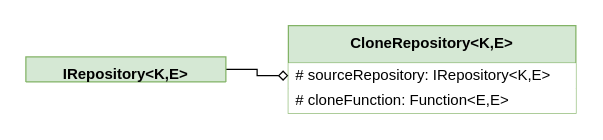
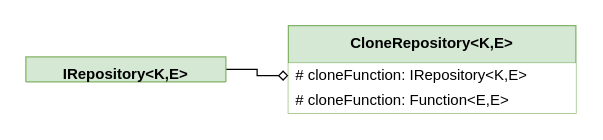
  <mxCell id="0" />
  <mxCell id="1" parent="0" />
  <mxCell id="2" value="&lt;b&gt;CloneRepository&amp;lt;K,E&amp;gt;&lt;/b&gt;" style="swimlane;fontStyle=0;align=center;verticalAlign=top;childLayout=stackLayout;horizontal=1;startSize=30;horizontalStack=0;resizeParent=1;resizeParentMax=0;resizeLast=0;collapsible=0;marginBottom=0;html=1;whiteSpace=wrap;fillColor=#d5e8d4;strokeColor=#82b366;" parent="1" vertex="1"><mxGeometry x="230" y="20" width="230" height="70" as="geometry" /></mxCell>
- <mxCell id="3" value="# sourceRepository: IRepository&amp;lt;K,E&amp;gt;" style="text;html=1;align=left;verticalAlign=middle;spacingLeft=4;spacingRight=4;overflow=hidden;rotatable=0;points=[[0,0.5],[1,0.5]];portConstraint=eastwest;whiteSpace=wrap;fillColor=default;" parent="2" vertex="1"><mxGeometry y="30" width="230" height="20" as="geometry" /></mxCell>
+ <mxCell id="3" value="# cloneFunction: IRepository&amp;lt;K,E&amp;gt;" style="text;html=1;align=left;verticalAlign=middle;spacingLeft=4;spacingRight=4;overflow=hidden;rotatable=0;points=[[0,0.5],[1,0.5]];portConstraint=eastwest;whiteSpace=wrap;fillColor=default;" parent="2" vertex="1"><mxGeometry y="30" width="230" height="20" as="geometry" /></mxCell>
  <mxCell id="4" value="# cloneFunction: Function&amp;lt;E,E&amp;gt;" style="text;html=1;align=left;verticalAlign=middle;spacingLeft=4;spacingRight=4;overflow=hidden;rotatable=0;points=[[0,0.5],[1,0.5]];portConstraint=eastwest;whiteSpace=wrap;fillColor=default;" parent="2" vertex="1"><mxGeometry y="50" width="230" height="20" as="geometry" /></mxCell>
  <mxCell id="5" style="edgeStyle=orthogonalEdgeStyle;rounded=0;orthogonalLoop=1;jettySize=auto;html=1;endArrow=diamond;endFill=0;" edge="1" parent="1" source="6" target="3"><mxGeometry relative="1" as="geometry" /></mxCell>
  <mxCell id="6" value="&lt;b&gt;IRepository&amp;lt;K,E&amp;gt;&lt;/b&gt;" style="swimlane;fontStyle=0;align=center;verticalAlign=top;childLayout=stackLayout;horizontal=1;startSize=30;horizontalStack=0;resizeParent=1;resizeParentMax=0;resizeLast=0;collapsible=0;marginBottom=0;html=1;whiteSpace=wrap;fillColor=#d5e8d4;strokeColor=#82b366;" vertex="1" parent="1"><mxGeometry x="20" y="45" width="160" height="20" as="geometry" /></mxCell>
